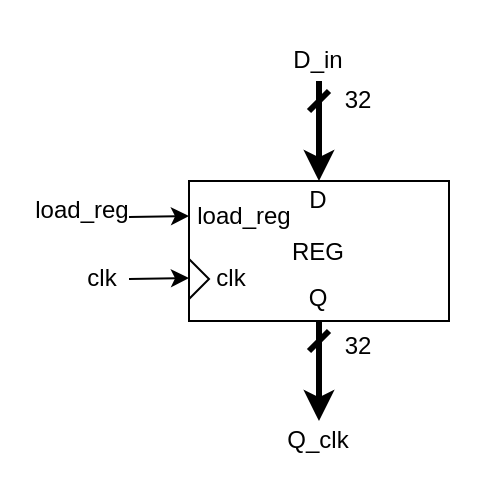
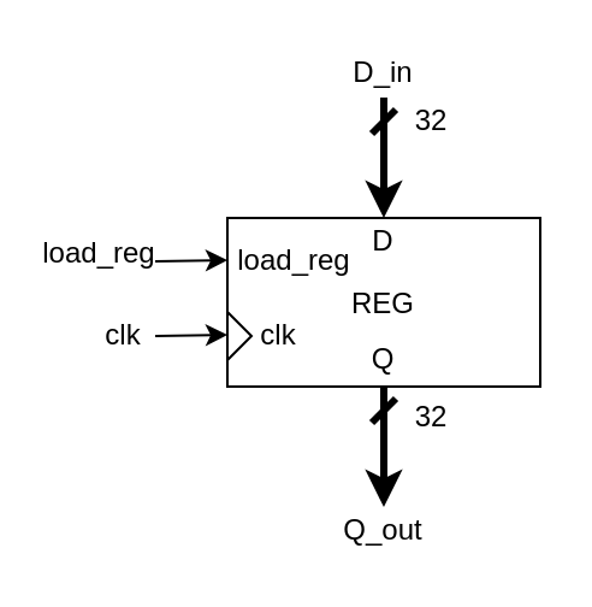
  <mxCell id="0" />
  <mxCell id="1" parent="0" />
  <mxCell id="2" value="" style="rounded=0;whiteSpace=wrap;html=1;" parent="1" vertex="1"><mxGeometry x="94" y="90" width="130" height="70" as="geometry" /></mxCell>
  <mxCell id="3" value="REG" style="text;html=1;strokeColor=none;fillColor=none;align=center;verticalAlign=middle;whiteSpace=wrap;rounded=0;" parent="1" vertex="1"><mxGeometry x="139" y="116" width="40" height="20" as="geometry" /></mxCell>
  <mxCell id="4" value="load_reg" style="text;html=1;strokeColor=none;fillColor=none;align=center;verticalAlign=middle;whiteSpace=wrap;rounded=0;" parent="1" vertex="1"><mxGeometry x="101.5" y="98" width="40" height="20" as="geometry" /></mxCell>
  <mxCell id="5" value="clk" style="text;html=1;strokeColor=none;fillColor=none;align=center;verticalAlign=middle;whiteSpace=wrap;rounded=0;" parent="1" vertex="1"><mxGeometry x="100.5" y="129" width="29" height="20" as="geometry" /></mxCell>
  <mxCell id="6" value="" style="endArrow=classic;html=1;strokeWidth=1;entryX=0;entryY=0.25;entryDx=0;entryDy=0;" parent="1" target="2" edge="1"><mxGeometry width="50" height="50" relative="1" as="geometry"><mxPoint x="64" y="108" as="sourcePoint" /><mxPoint x="-156" y="300" as="targetPoint" /></mxGeometry></mxCell>
  <mxCell id="7" value="" style="endArrow=classic;html=1;strokeWidth=1;entryX=0;entryY=0.25;entryDx=0;entryDy=0;" parent="1" edge="1"><mxGeometry width="50" height="50" relative="1" as="geometry"><mxPoint x="64" y="139" as="sourcePoint" /><mxPoint x="94" y="138.5" as="targetPoint" /></mxGeometry></mxCell>
  <mxCell id="8" value="D" style="text;html=1;strokeColor=none;fillColor=none;align=center;verticalAlign=middle;whiteSpace=wrap;rounded=0;" parent="1" vertex="1"><mxGeometry x="139" y="90" width="40" height="20" as="geometry" /></mxCell>
  <mxCell id="9" value="" style="triangle;whiteSpace=wrap;html=1;" parent="1" vertex="1"><mxGeometry x="94" y="129" width="10" height="20" as="geometry" /></mxCell>
  <mxCell id="10" value="Q" style="text;html=1;strokeColor=none;fillColor=none;align=center;verticalAlign=middle;whiteSpace=wrap;rounded=0;" parent="1" vertex="1"><mxGeometry x="139" y="139" width="40" height="20" as="geometry" /></mxCell>
  <mxCell id="11" value="load_reg" style="text;html=1;strokeColor=none;fillColor=none;align=center;verticalAlign=middle;whiteSpace=wrap;rounded=0;" parent="1" vertex="1"><mxGeometry x="20.5" y="95" width="40" height="20" as="geometry" /></mxCell>
  <mxCell id="12" value="clk" style="text;html=1;strokeColor=none;fillColor=none;align=center;verticalAlign=middle;whiteSpace=wrap;rounded=0;direction=south;" parent="1" vertex="1"><mxGeometry x="40.5" y="124.5" width="20" height="29" as="geometry" /></mxCell>
  <mxCell id="13" value="" style="endArrow=classic;html=1;entryX=0.5;entryY=0;entryDx=0;entryDy=0;strokeWidth=3;startArrow=dash;startFill=0;" parent="1" target="8" edge="1"><mxGeometry width="50" height="50" relative="1" as="geometry"><mxPoint x="159" y="40" as="sourcePoint" /><mxPoint x="64" y="180" as="targetPoint" /></mxGeometry></mxCell>
  <mxCell id="14" value="" style="endArrow=classic;html=1;entryX=0.5;entryY=0;entryDx=0;entryDy=0;strokeWidth=3;startArrow=dash;startFill=0;" parent="1" edge="1"><mxGeometry width="50" height="50" relative="1" as="geometry"><mxPoint x="159" y="160" as="sourcePoint" /><mxPoint x="159" y="210" as="targetPoint" /></mxGeometry></mxCell>
  <mxCell id="15" value="D_in" style="text;html=1;strokeColor=none;fillColor=none;align=center;verticalAlign=middle;whiteSpace=wrap;rounded=0;" parent="1" vertex="1"><mxGeometry x="139" y="20" width="40" height="20" as="geometry" /></mxCell>
- <mxCell id="16" value="Q_clk" style="text;html=1;strokeColor=none;fillColor=none;align=center;verticalAlign=middle;whiteSpace=wrap;rounded=0;" parent="1" vertex="1"><mxGeometry x="139" y="210" width="40" height="20" as="geometry" /></mxCell>
+ <mxCell id="16" value="Q_out" style="text;html=1;strokeColor=none;fillColor=none;align=center;verticalAlign=middle;whiteSpace=wrap;rounded=0;" parent="1" vertex="1"><mxGeometry x="139" y="210" width="40" height="20" as="geometry" /></mxCell>
  <mxCell id="17" value="32" style="text;html=1;strokeColor=none;fillColor=none;align=center;verticalAlign=middle;whiteSpace=wrap;rounded=0;" parent="1" vertex="1"><mxGeometry x="169" y="40" width="20" height="20" as="geometry" /></mxCell>
  <mxCell id="18" value="32" style="text;html=1;strokeColor=none;fillColor=none;align=center;verticalAlign=middle;whiteSpace=wrap;rounded=0;" parent="1" vertex="1"><mxGeometry x="169" y="163" width="20" height="20" as="geometry" /></mxCell>
